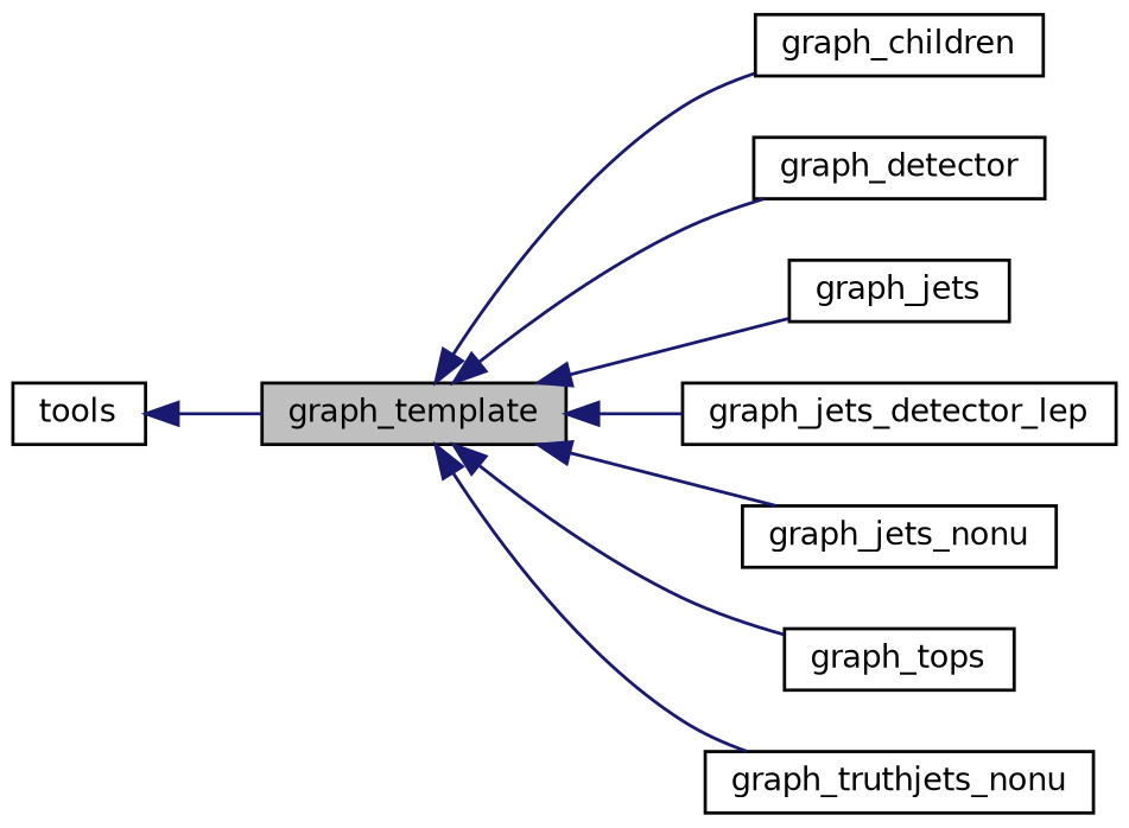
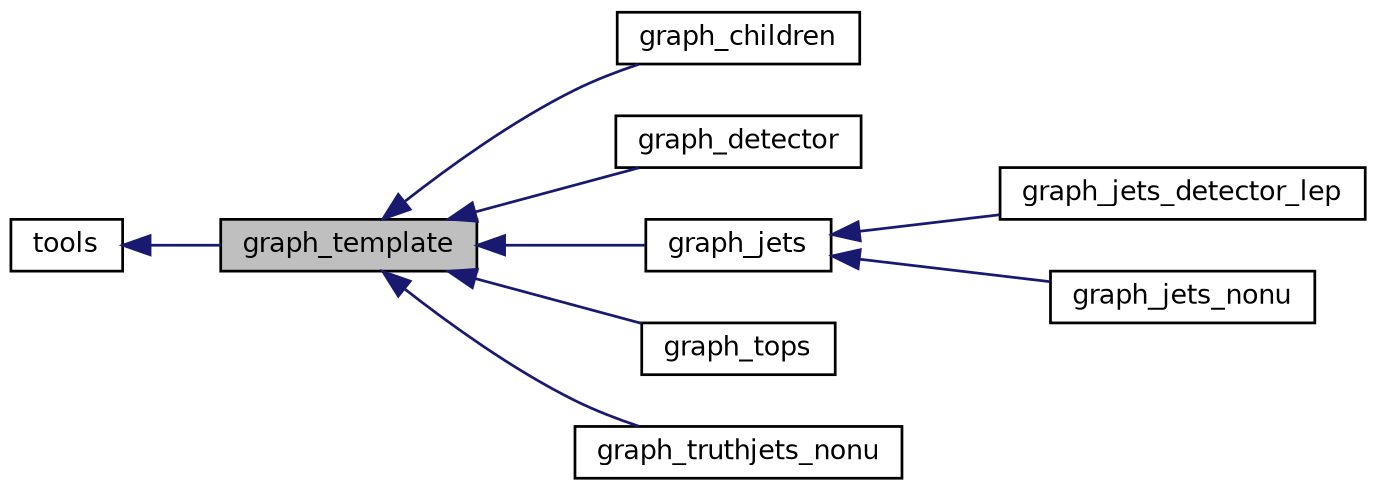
  digraph {
    rankdir=LR
    node [color=black fillcolor=white fontname=Helvetica fontsize=10 shape=record style=filled]
    edge [color=midnightblue dir=back fontname=Helvetica fontsize=10 labelfontname=Helvetica labelfontsize=10 style=solid]
    n1 [fillcolor=grey75 fontcolor=black height=0.2 label=graph_template width=0.4]
    n2 [height=0.2 label=graph_children width=0.4]
    n3 [height=0.2 label=graph_detector width=0.4]
    n4 [height=0.2 label=graph_jets width=0.4]
    n5 [height=0.2 label=graph_jets_detector_lep width=0.4]
    n6 [height=0.2 label=graph_jets_nonu width=0.4]
    n7 [height=0.2 label=graph_tops width=0.4]
    n8 [height=0.2 label=graph_truthjets_nonu width=0.4]
    n9 [height=0.2 label=tools width=0.4]
    n1 -> n2
    n1 -> n3
    n1 -> n4
-   n1 -> n5
-   n1 -> n6
+   n4 -> n5
+   n4 -> n6
    n1 -> n7
    n1 -> n8
    n9 -> n1
  }
